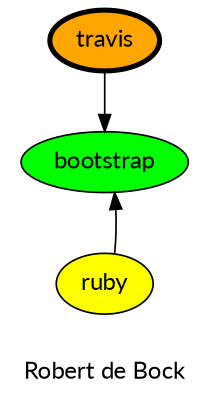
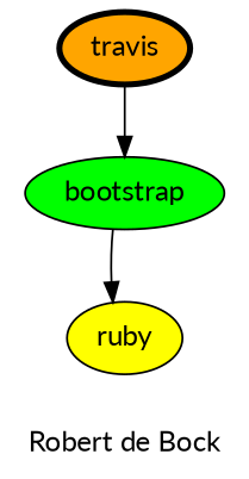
  digraph {
    fontname=Lato
    label="Robert de Bock"
    node [fontname=Lato style=filled]
    edge [fontname=Lato]
    bootstrap [fillcolor=green]
    ruby [fillcolor=yellow]
    travis [fillcolor=orange penwidth=3]
-   ruby -> bootstrap
+   bootstrap -> ruby
    travis -> bootstrap
  }
